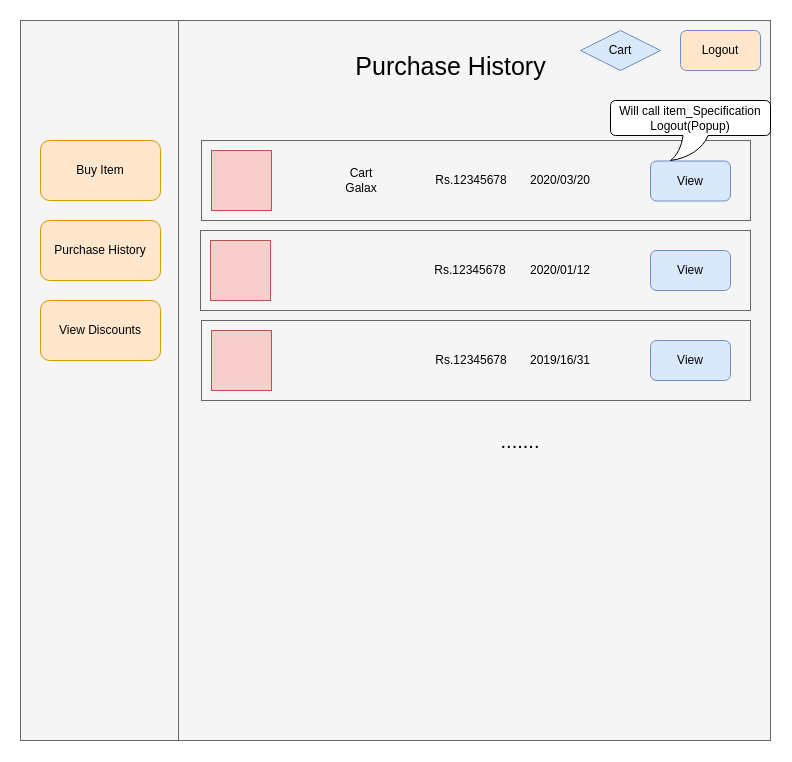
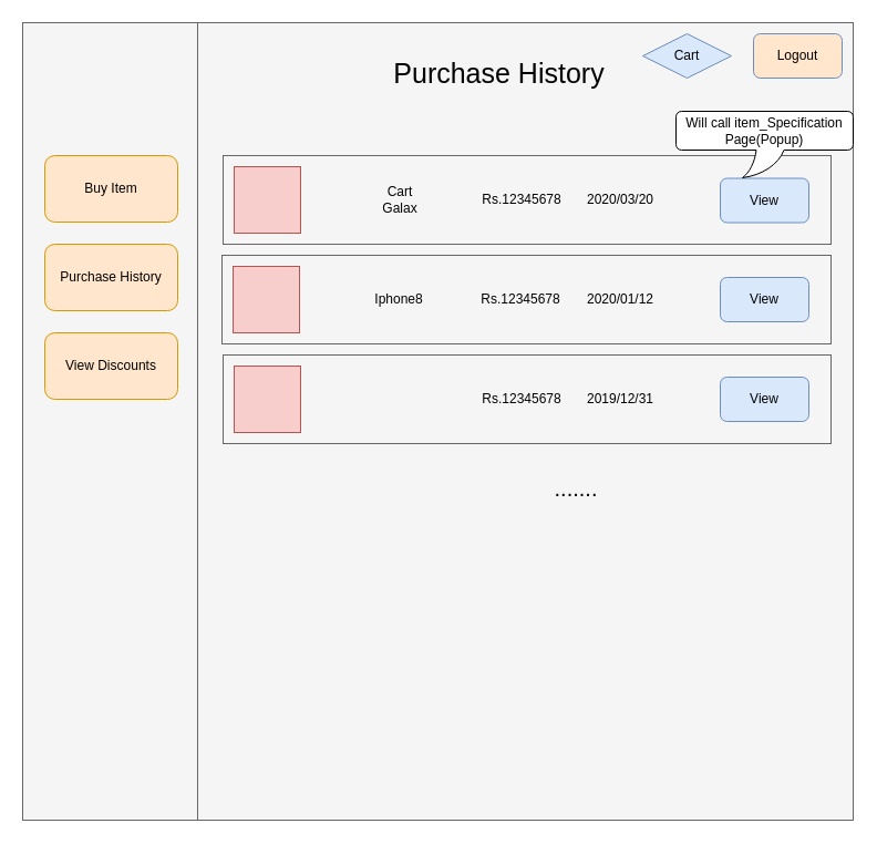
  <mxCell id="0" />
  <mxCell id="1" parent="0" />
  <mxCell id="2" value="" style="shape=internalStorage;whiteSpace=wrap;html=1;backgroundOutline=1;dx=158;dy=0;gradientDirection=north;fillColor=#f5f5f5;strokeColor=#666666;fontColor=#333333;" parent="1" vertex="1"><mxGeometry x="20" y="20" width="750" height="720" as="geometry" /></mxCell>
  <mxCell id="3" value="" style="rounded=1;whiteSpace=wrap;html=1;fillColor=#ffe6cc;strokeColor=#d79b00;" parent="1" vertex="1"><mxGeometry x="40" y="140" width="120" height="60" as="geometry" /></mxCell>
  <mxCell id="4" value="" style="rounded=1;whiteSpace=wrap;html=1;fillColor=#ffe6cc;strokeColor=#d79b00;" parent="1" vertex="1"><mxGeometry x="40" y="220" width="120" height="60" as="geometry" /></mxCell>
  <mxCell id="5" value="" style="rounded=1;whiteSpace=wrap;html=1;fillColor=#ffe6cc;strokeColor=#d79b00;" parent="1" vertex="1"><mxGeometry x="40" y="300" width="120" height="60" as="geometry" /></mxCell>
  <mxCell id="6" value="Buy Item" style="text;html=1;strokeColor=none;fillColor=none;align=center;verticalAlign=middle;whiteSpace=wrap;rounded=0;" parent="1" vertex="1"><mxGeometry x="40" y="150" width="120" height="40" as="geometry" /></mxCell>
  <mxCell id="7" value="Purchase History" style="text;html=1;strokeColor=none;fillColor=none;align=center;verticalAlign=middle;whiteSpace=wrap;rounded=0;" parent="1" vertex="1"><mxGeometry x="40" y="230" width="120" height="40" as="geometry" /></mxCell>
  <mxCell id="8" value="View Discounts" style="text;html=1;strokeColor=none;fillColor=none;align=center;verticalAlign=middle;whiteSpace=wrap;rounded=0;" parent="1" vertex="1"><mxGeometry x="40" y="310" width="120" height="40" as="geometry" /></mxCell>
  <mxCell id="9" value="" style="rounded=0;whiteSpace=wrap;html=1;fillColor=#f5f5f5;strokeColor=#666666;fontColor=#333333;" parent="1" vertex="1"><mxGeometry x="201" y="140" width="549" height="80" as="geometry" /></mxCell>
  <mxCell id="10" value="" style="whiteSpace=wrap;html=1;aspect=fixed;fillColor=#f8cecc;strokeColor=#b85450;" parent="1" vertex="1"><mxGeometry x="211" y="150" width="60" height="60" as="geometry" /></mxCell>
  <mxCell id="11" value="&lt;div&gt;Cart&lt;/div&gt;&lt;div&gt;Galax&lt;br&gt;&lt;/div&gt;" style="text;html=1;strokeColor=none;fillColor=none;align=center;verticalAlign=middle;whiteSpace=wrap;rounded=0;" parent="1" vertex="1"><mxGeometry x="301" y="160" width="120" height="40" as="geometry" /></mxCell>
  <mxCell id="12" value="&lt;div&gt;Rs.12345678&lt;/div&gt;" style="text;html=1;strokeColor=none;fillColor=none;align=center;verticalAlign=middle;whiteSpace=wrap;rounded=0;" parent="1" vertex="1"><mxGeometry x="421" y="160" width="100" height="40" as="geometry" /></mxCell>
  <mxCell id="13" value="2020/03/20" style="text;html=1;strokeColor=none;fillColor=none;align=center;verticalAlign=middle;whiteSpace=wrap;rounded=0;" parent="1" vertex="1"><mxGeometry x="510" y="160" width="100" height="40" as="geometry" /></mxCell>
  <mxCell id="14" value="" style="rounded=0;whiteSpace=wrap;html=1;fillColor=#f5f5f5;strokeColor=#666666;fontColor=#333333;" parent="1" vertex="1"><mxGeometry x="200" y="230" width="550" height="80" as="geometry" /></mxCell>
  <mxCell id="15" value="" style="whiteSpace=wrap;html=1;aspect=fixed;fillColor=#f8cecc;strokeColor=#b85450;" parent="1" vertex="1"><mxGeometry x="210" y="240" width="60" height="60" as="geometry" /></mxCell>
+ <mxCell id="16" value="Iphone8" style="text;html=1;strokeColor=none;fillColor=none;align=center;verticalAlign=middle;whiteSpace=wrap;rounded=0;" parent="1" vertex="1"><mxGeometry x="300" y="250" width="120" height="40" as="geometry" /></mxCell>
  <mxCell id="17" value="&lt;div&gt;Rs.12345678&lt;/div&gt;" style="text;html=1;strokeColor=none;fillColor=none;align=center;verticalAlign=middle;whiteSpace=wrap;rounded=0;" parent="1" vertex="1"><mxGeometry x="420" y="250" width="100" height="40" as="geometry" /></mxCell>
  <mxCell id="18" value="" style="rounded=0;whiteSpace=wrap;html=1;fillColor=#f5f5f5;strokeColor=#666666;fontColor=#333333;" parent="1" vertex="1"><mxGeometry x="201" y="320" width="549" height="80" as="geometry" /></mxCell>
  <mxCell id="19" value="" style="whiteSpace=wrap;html=1;aspect=fixed;fillColor=#f8cecc;strokeColor=#b85450;" parent="1" vertex="1"><mxGeometry x="211" y="330" width="60" height="60" as="geometry" /></mxCell>
  <mxCell id="20" value="&lt;div&gt;Rs.12345678&lt;/div&gt;" style="text;html=1;strokeColor=none;fillColor=none;align=center;verticalAlign=middle;whiteSpace=wrap;rounded=0;" parent="1" vertex="1"><mxGeometry x="421" y="340" width="100" height="40" as="geometry" /></mxCell>
  <mxCell id="21" value="Logout" style="rounded=1;whiteSpace=wrap;html=1;fillColor=#ffe6cc;strokeColor=#6c8ebf;" parent="1" vertex="1"><mxGeometry x="680" y="30" width="80" height="40" as="geometry" /></mxCell>
  <mxCell id="22" value="View" style="rounded=1;whiteSpace=wrap;html=1;fillColor=#dae8fc;strokeColor=#6c8ebf;" parent="1" vertex="1"><mxGeometry x="650" y="160.5" width="80" height="40" as="geometry" /></mxCell>
  <mxCell id="23" value="View" style="rounded=1;whiteSpace=wrap;html=1;fillColor=#dae8fc;strokeColor=#6c8ebf;" parent="1" vertex="1"><mxGeometry x="650" y="250" width="80" height="40" as="geometry" /></mxCell>
  <mxCell id="24" value="View" style="rounded=1;whiteSpace=wrap;html=1;fillColor=#dae8fc;strokeColor=#6c8ebf;" parent="1" vertex="1"><mxGeometry x="650" y="340" width="80" height="40" as="geometry" /></mxCell>
  <mxCell id="25" value="2020/01/12" style="text;html=1;strokeColor=none;fillColor=none;align=center;verticalAlign=middle;whiteSpace=wrap;rounded=0;" parent="1" vertex="1"><mxGeometry x="510" y="250" width="100" height="40" as="geometry" /></mxCell>
- <mxCell id="26" value="2019/16/31" style="text;html=1;strokeColor=none;fillColor=none;align=center;verticalAlign=middle;whiteSpace=wrap;rounded=0;" parent="1" vertex="1"><mxGeometry x="510" y="340" width="100" height="40" as="geometry" /></mxCell>
+ <mxCell id="26" value="2019/12/31" style="text;html=1;strokeColor=none;fillColor=none;align=center;verticalAlign=middle;whiteSpace=wrap;rounded=0;" parent="1" vertex="1"><mxGeometry x="510" y="340" width="100" height="40" as="geometry" /></mxCell>
  <mxCell id="27" value="&lt;font style=&quot;font-size: 25px&quot;&gt;Purchase History&lt;br&gt;&lt;/font&gt;" style="text;html=1;strokeColor=none;fillColor=none;align=center;verticalAlign=middle;whiteSpace=wrap;rounded=0;" parent="1" vertex="1"><mxGeometry x="341" y="40" width="219" height="50" as="geometry" /></mxCell>
  <mxCell id="28" value="&lt;font style=&quot;font-size: 20px&quot;&gt;.......&lt;/font&gt;" style="text;html=1;strokeColor=none;fillColor=none;align=center;verticalAlign=middle;whiteSpace=wrap;rounded=0;" vertex="1" parent="1"><mxGeometry x="400" y="430" width="240" height="20" as="geometry" /></mxCell>
  <mxCell id="29" value="Cart" style="rhombus;whiteSpace=wrap;html=1;fillColor=#dae8fc;strokeColor=#6c8ebf;" vertex="1" parent="1"><mxGeometry x="580" y="30" width="80" height="40" as="geometry" /></mxCell>
- <mxCell id="30" value="Will call item_Specification Logout(Popup)" style="whiteSpace=wrap;html=1;shape=mxgraph.basic.roundRectCallout;dx=85;dy=25;size=5;boundedLbl=1;rounded=0;align=center;" vertex="1" parent="1"><mxGeometry x="610" y="100" width="160" height="60" as="geometry" /></mxCell>
+ <mxCell id="30" value="Will call item_Specification Page(Popup)" style="whiteSpace=wrap;html=1;shape=mxgraph.basic.roundRectCallout;dx=85;dy=25;size=5;boundedLbl=1;rounded=0;align=center;" vertex="1" parent="1"><mxGeometry x="610" y="100" width="160" height="60" as="geometry" /></mxCell>
